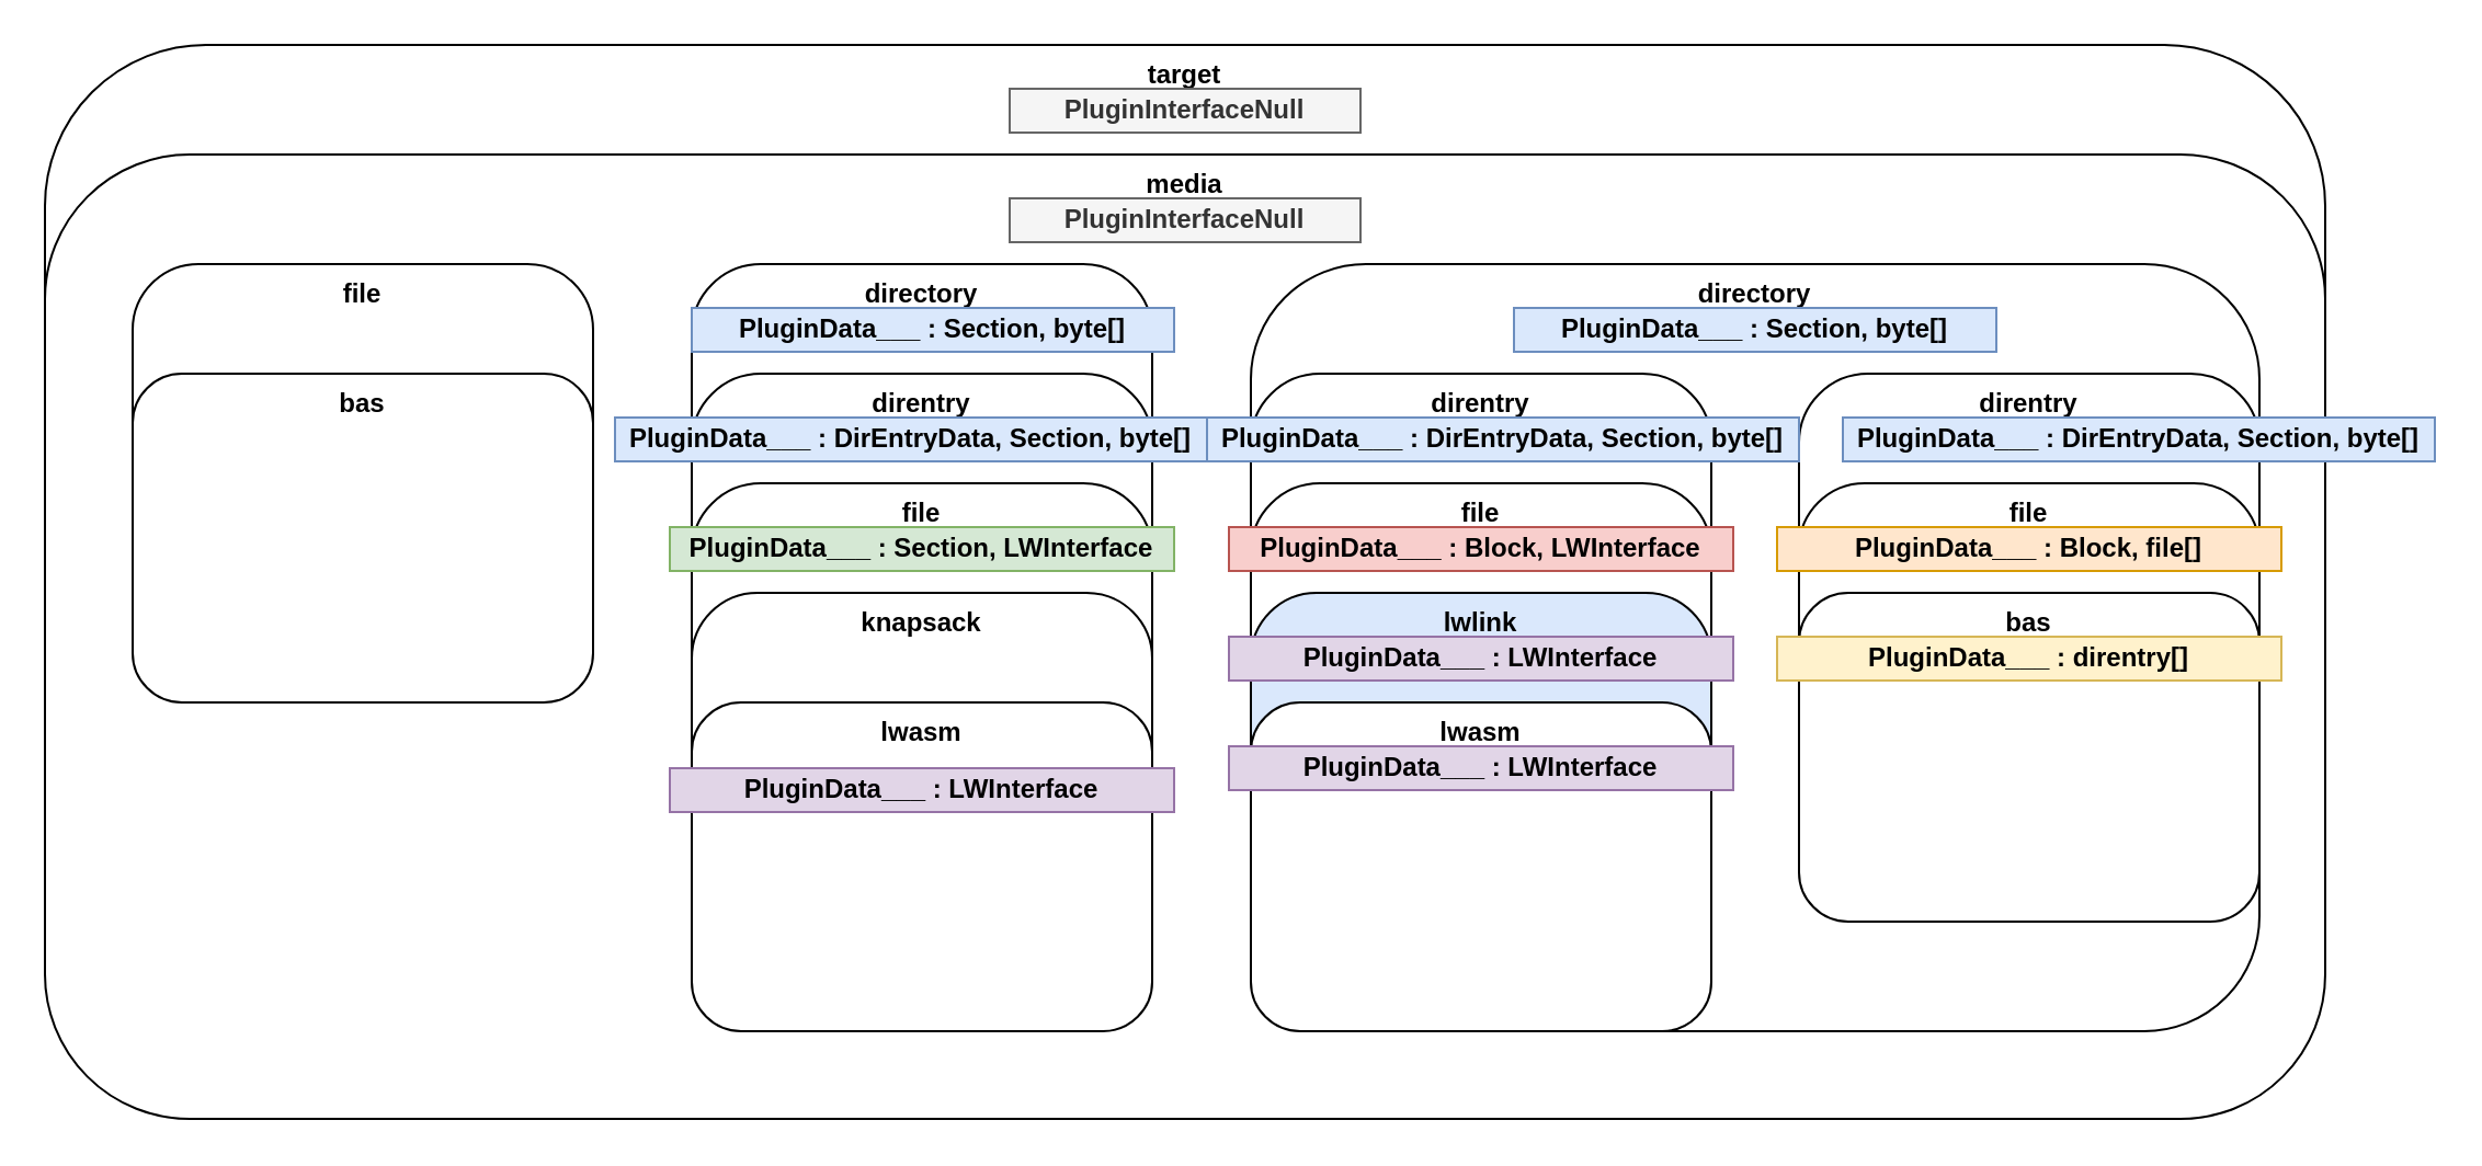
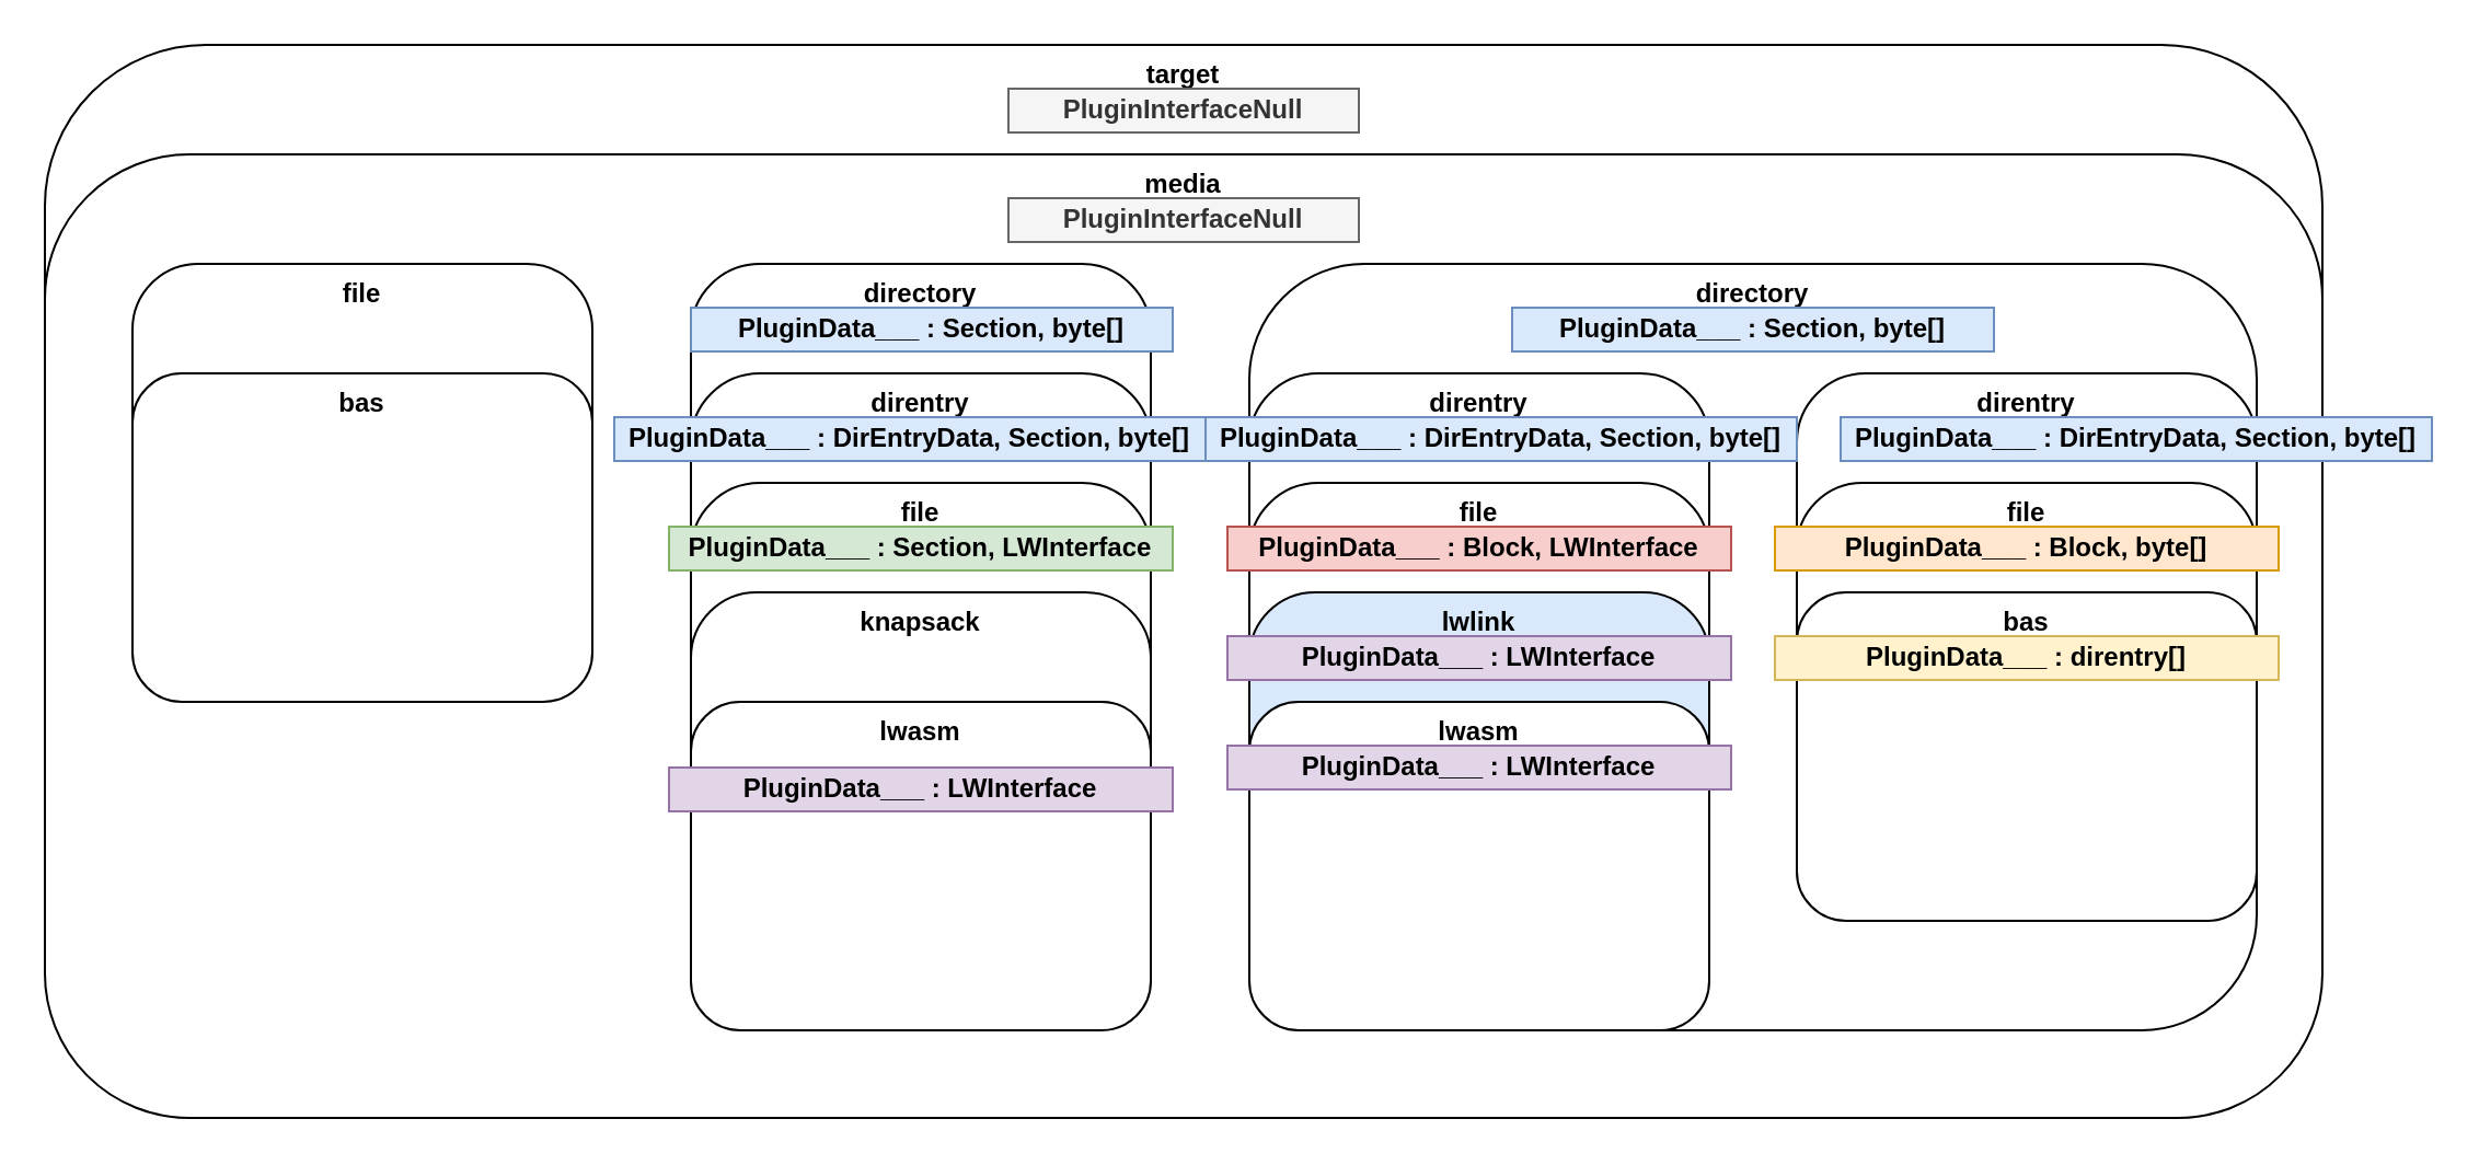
  <mxCell id="0" />
  <mxCell id="1" parent="0" />
  <mxCell id="2" value="target" style="rounded=1;whiteSpace=wrap;html=1;verticalAlign=top;fontStyle=1;" vertex="1" parent="1"><mxGeometry x="20" y="20" width="1040" height="490" as="geometry" /></mxCell>
  <mxCell id="3" value="media" style="rounded=1;whiteSpace=wrap;html=1;verticalAlign=top;fontStyle=1;" vertex="1" parent="1"><mxGeometry x="20" y="70" width="1040" height="440" as="geometry" /></mxCell>
  <mxCell id="4" value="directory" style="rounded=1;whiteSpace=wrap;html=1;verticalAlign=top;fontStyle=1" vertex="1" parent="1"><mxGeometry x="315" y="120" width="210" height="350" as="geometry" /></mxCell>
  <mxCell id="5" value="direntry" style="rounded=1;whiteSpace=wrap;html=1;verticalAlign=top;fontStyle=1" vertex="1" parent="1"><mxGeometry x="315" y="170" width="210" height="300" as="geometry" /></mxCell>
  <mxCell id="6" value="file" style="rounded=1;whiteSpace=wrap;html=1;verticalAlign=top;fontStyle=1" vertex="1" parent="1"><mxGeometry x="315" y="220" width="210" height="250" as="geometry" /></mxCell>
  <mxCell id="7" value="knapsack" style="rounded=1;whiteSpace=wrap;html=1;verticalAlign=top;fontStyle=1" vertex="1" parent="1"><mxGeometry x="315" y="270" width="210" height="200" as="geometry" /></mxCell>
  <mxCell id="8" value="lwasm" style="rounded=1;whiteSpace=wrap;html=1;verticalAlign=top;fontStyle=1" vertex="1" parent="1"><mxGeometry x="315" y="320" width="210" height="150" as="geometry" /></mxCell>
  <mxCell id="9" value="file" style="rounded=1;whiteSpace=wrap;html=1;verticalAlign=top;fontStyle=1" vertex="1" parent="1"><mxGeometry x="60" y="120" width="210" height="200" as="geometry" /></mxCell>
  <mxCell id="10" value="bas" style="rounded=1;whiteSpace=wrap;html=1;verticalAlign=top;fontStyle=1" vertex="1" parent="1"><mxGeometry x="60" y="170" width="210" height="150" as="geometry" /></mxCell>
  <mxCell id="11" value="directory" style="rounded=1;whiteSpace=wrap;html=1;verticalAlign=top;fontStyle=1" vertex="1" parent="1"><mxGeometry x="570" y="120" width="460" height="350" as="geometry" /></mxCell>
  <mxCell id="12" value="direntry" style="rounded=1;whiteSpace=wrap;html=1;verticalAlign=top;fontStyle=1" vertex="1" parent="1"><mxGeometry x="570" y="170" width="210" height="300" as="geometry" /></mxCell>
  <mxCell id="13" value="file" style="rounded=1;whiteSpace=wrap;html=1;verticalAlign=top;fontStyle=1" vertex="1" parent="1"><mxGeometry x="570" y="220" width="210" height="250" as="geometry" /></mxCell>
  <mxCell id="14" value="lwlink" style="rounded=1;whiteSpace=wrap;html=1;verticalAlign=top;fontStyle=1;fillColor=#dae8fc;" vertex="1" parent="1"><mxGeometry x="570" y="270" width="210" height="200" as="geometry" /></mxCell>
  <mxCell id="15" value="lwasm" style="rounded=1;whiteSpace=wrap;html=1;verticalAlign=top;fontStyle=1" vertex="1" parent="1"><mxGeometry x="570" y="320" width="210" height="150" as="geometry" /></mxCell>
  <mxCell id="16" value="direntry" style="rounded=1;whiteSpace=wrap;html=1;verticalAlign=top;fontStyle=1" vertex="1" parent="1"><mxGeometry x="820" y="170" width="210" height="250" as="geometry" /></mxCell>
  <mxCell id="17" value="file" style="rounded=1;whiteSpace=wrap;html=1;verticalAlign=top;fontStyle=1" vertex="1" parent="1"><mxGeometry x="820" y="220" width="210" height="200" as="geometry" /></mxCell>
  <mxCell id="18" value="bas" style="rounded=1;whiteSpace=wrap;html=1;verticalAlign=top;fontStyle=1" vertex="1" parent="1"><mxGeometry x="820" y="270" width="210" height="150" as="geometry" /></mxCell>
  <mxCell id="19" value="PluginInterfaceNull" style="rounded=0;whiteSpace=wrap;html=1;fillColor=#f5f5f5;fontColor=#333333;strokeColor=#666666;fontStyle=1" vertex="1" parent="1"><mxGeometry x="460" y="40" width="160" height="20" as="geometry" /></mxCell>
  <mxCell id="20" value="PluginInterfaceNull" style="rounded=0;whiteSpace=wrap;html=1;fillColor=#f5f5f5;fontColor=#333333;strokeColor=#666666;fontStyle=1" vertex="1" parent="1"><mxGeometry x="460" y="90" width="160" height="20" as="geometry" /></mxCell>
  <mxCell id="21" value="PluginData___ : Section, byte[]" style="rounded=0;whiteSpace=wrap;html=1;fillColor=#dae8fc;strokeColor=#6c8ebf;fontStyle=1" vertex="1" parent="1"><mxGeometry x="690" y="140" width="220" height="20" as="geometry" /></mxCell>
  <mxCell id="22" value="PluginData___ : Section, byte[]" style="rounded=0;whiteSpace=wrap;html=1;fillColor=#dae8fc;strokeColor=#6c8ebf;fontStyle=1" vertex="1" parent="1"><mxGeometry x="315" y="140" width="220" height="20" as="geometry" /></mxCell>
  <mxCell id="23" value="PluginData___ : DirEntryData, Section, byte[]" style="rounded=0;whiteSpace=wrap;html=1;fillColor=#dae8fc;strokeColor=#6c8ebf;fontStyle=1" vertex="1" parent="1"><mxGeometry x="840" y="190" width="270" height="20" as="geometry" /></mxCell>
  <mxCell id="24" value="PluginData___ : DirEntryData, Section, byte[]" style="rounded=0;whiteSpace=wrap;html=1;fillColor=#dae8fc;strokeColor=#6c8ebf;fontStyle=1" vertex="1" parent="1"><mxGeometry x="550" y="190" width="270" height="20" as="geometry" /></mxCell>
  <mxCell id="25" value="PluginData___ : DirEntryData, Section, byte[]" style="rounded=0;whiteSpace=wrap;html=1;fillColor=#dae8fc;strokeColor=#6c8ebf;fontStyle=1" vertex="1" parent="1"><mxGeometry x="280" y="190" width="270" height="20" as="geometry" /></mxCell>
  <mxCell id="26" value="PluginData___ : Block, LWInterface" style="rounded=0;whiteSpace=wrap;html=1;fillColor=#f8cecc;strokeColor=#b85450;fontStyle=1" vertex="1" parent="1"><mxGeometry x="560" y="240" width="230" height="20" as="geometry" /></mxCell>
- <mxCell id="27" value="PluginData___ : Block, file[]" style="rounded=0;whiteSpace=wrap;html=1;fillColor=#ffe6cc;strokeColor=#d79b00;fontStyle=1" vertex="1" parent="1"><mxGeometry x="810" y="240" width="230" height="20" as="geometry" /></mxCell>
+ <mxCell id="27" value="PluginData___ : Block, byte[]" style="rounded=0;whiteSpace=wrap;html=1;fillColor=#ffe6cc;strokeColor=#d79b00;fontStyle=1" vertex="1" parent="1"><mxGeometry x="810" y="240" width="230" height="20" as="geometry" /></mxCell>
  <mxCell id="28" value="PluginData___ : direntry[]" style="rounded=0;whiteSpace=wrap;html=1;fillColor=#fff2cc;strokeColor=#d6b656;fontStyle=1" vertex="1" parent="1"><mxGeometry x="810" y="290" width="230" height="20" as="geometry" /></mxCell>
  <mxCell id="29" value="PluginData___ : LWInterface" style="rounded=0;whiteSpace=wrap;html=1;fillColor=#e1d5e7;strokeColor=#9673a6;fontStyle=1" vertex="1" parent="1"><mxGeometry x="560" y="290" width="230" height="20" as="geometry" /></mxCell>
  <mxCell id="30" value="PluginData___ : LWInterface" style="rounded=0;whiteSpace=wrap;html=1;fillColor=#e1d5e7;strokeColor=#9673a6;fontStyle=1" vertex="1" parent="1"><mxGeometry x="560" y="340" width="230" height="20" as="geometry" /></mxCell>
  <mxCell id="31" value="PluginData___ : Section, LWInterface" style="rounded=0;whiteSpace=wrap;html=1;fillColor=#d5e8d4;strokeColor=#82b366;fontStyle=1" vertex="1" parent="1"><mxGeometry x="305" y="240" width="230" height="20" as="geometry" /></mxCell>
  <mxCell id="32" value="PluginData___ : LWInterface" style="rounded=0;whiteSpace=wrap;html=1;fillColor=#e1d5e7;strokeColor=#9673a6;fontStyle=1" vertex="1" parent="1"><mxGeometry x="305" y="350" width="230" height="20" as="geometry" /></mxCell>
